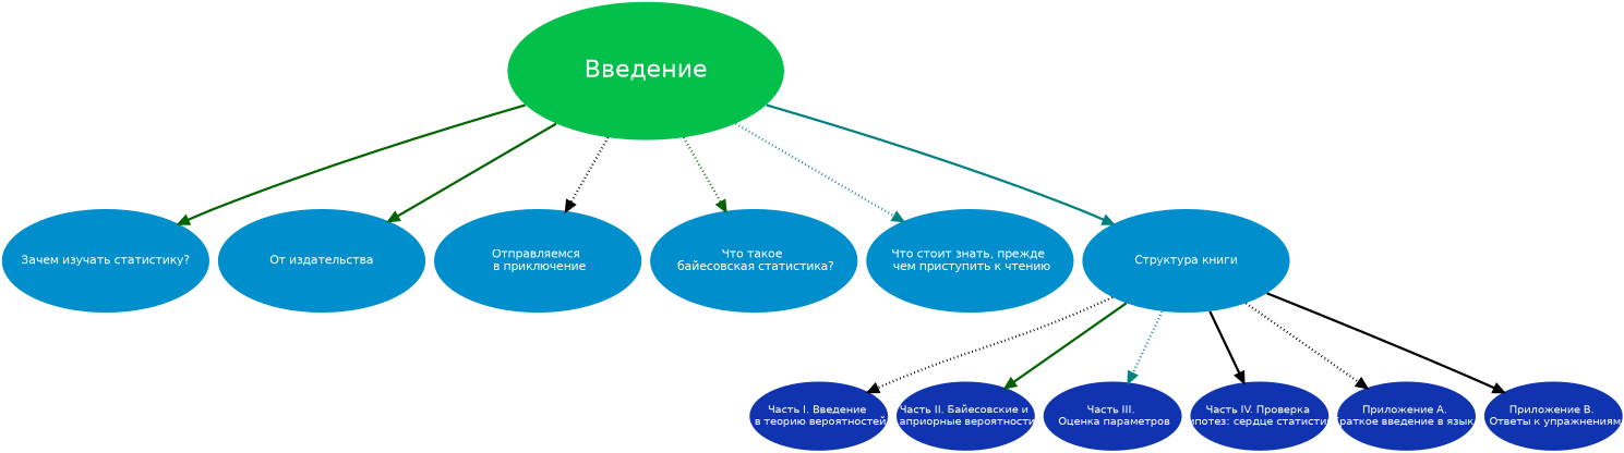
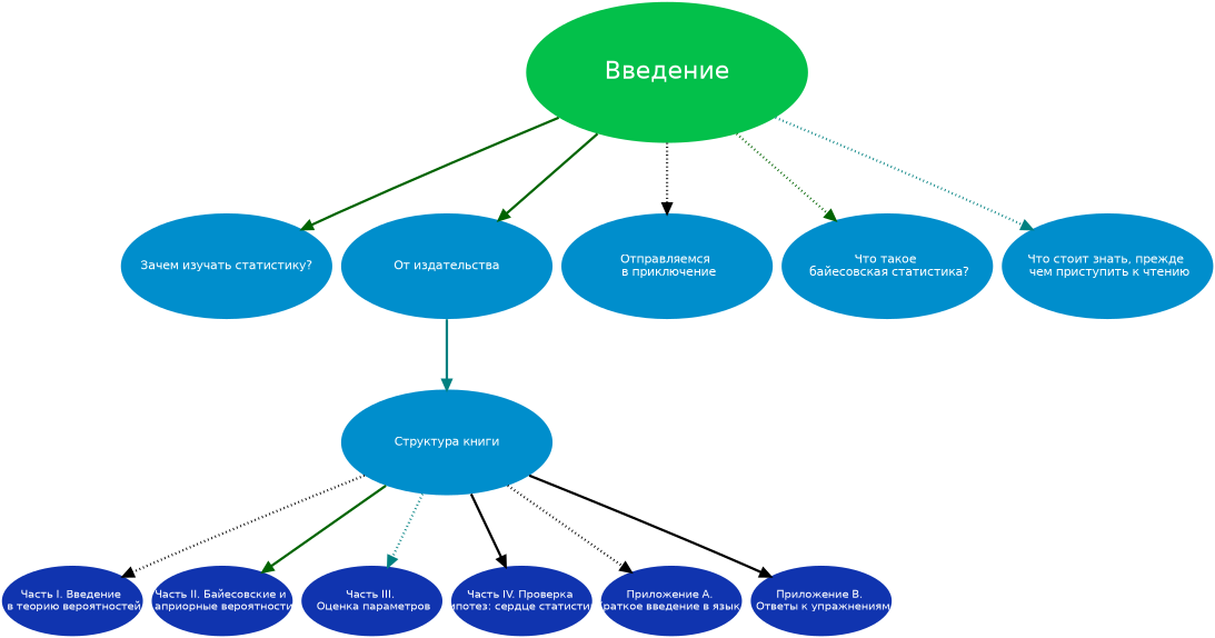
  digraph {
    fontname=Helvetica
    ranksep=2
    node [color=blue fillcolor="#008ECC" fixedsize=true fontcolor="#FFFFFF" fontname=Helvetica fontsize=24 penwidth=0 shape=ellipse style=filled]
    edge [arrowhead=normal arrowsize=2 color=black penwidth=5 style=bold]
    n1 [color=gray40 fillcolor="#03C04A" fontsize=50 height=4 label="Введение" width=8]
    n2 [height=3 label="Зачем изучать статистику?" width=6]
    n3 [color=gray40 height=3 label="От издательства" width=6]
    n4 [height=3 label="Отправляемся \n в приключение" width=6]
    n5 [color=gray40 height=3 label="Что такое \n байесовская статистика?" width=6]
    n6 [height=3 label="Что стоит знать, прежде \n чем приступить к чтению" width=6]
    n7 [height=3 label="Структура книги" width=6]
    n8 [color=gray40 fillcolor="#1034AF" fontsize=22 height=2 label="Часть I. Введение \n в теорию вероятностей" width=4]
    n9 [fillcolor="#1034AF" fontsize=22 height=2 label="Часть II. Байесовские и \n априорные вероятности" width=4]
    n10 [fillcolor="#1034AF" fontsize=22 height=2 label="Часть III. \n Оценка параметров" width=4]
    n11 [fillcolor="#1034AF" fontsize=22 height=2 label="Часть IV. Проверка \n гипотез: сердце статистики" width=4]
    n12 [fillcolor="#1034AF" fontsize=22 height=2 label="Приложение A. \n Краткое введение в язык R" width=4]
    n13 [fillcolor="#1034AF" fontsize=22 height=2 label="Приложение В. \n Ответы к упражнениям" width=4]
    n1 -> n2 [color=darkgreen]
    n1 -> n3 [color=darkgreen]
    n1 -> n4 [style=dotted]
    n1 -> n5 [color=darkgreen style=dotted]
    n1 -> n6 [color=teal style=dotted]
-   n1 -> n7 [color=teal]
+   n3 -> n7 [color=teal]
    n7 -> n8 [style=dotted]
    n7 -> n9 [color=darkgreen]
    n7 -> n10 [color=teal style=dotted]
    n7 -> n11
    n7 -> n12 [style=dotted]
    n7 -> n13
  }
